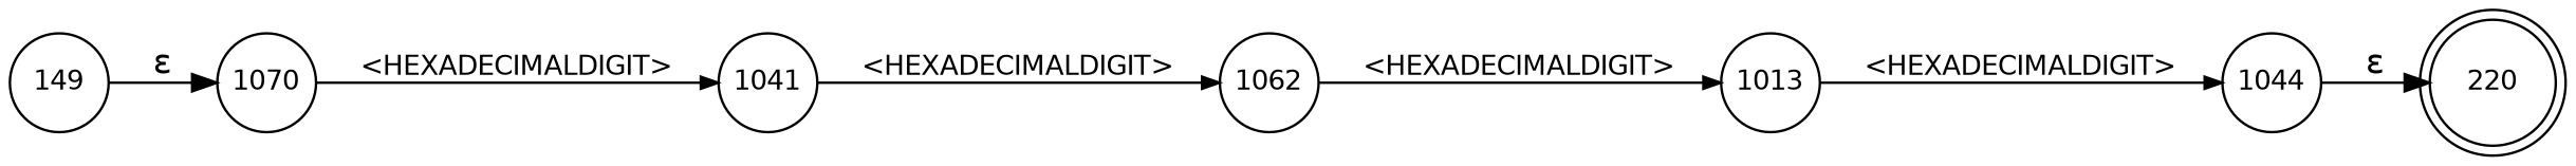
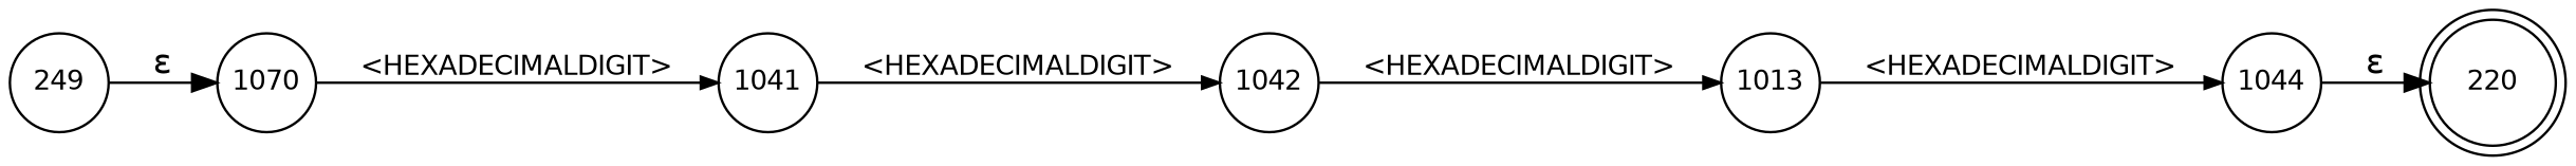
  digraph {
    fontname="DejaVu Sans"
    rankdir=LR
    node [fixedsize=true fontname="DejaVu Sans" fontsize=11 shape=circle peripheries=1]
    edge [arrowhead=normal arrowsize=.7 fontname="DejaVu Sans" fontsize=11]
    n1 [label=220 shape=doublecircle width=.6 peripheries=""]
    n2 [label=1070 width=.55]
    n3 [label=1041 width=.55]
-   n4 [label=1062 width=.55]
+   n4 [label=1042 width=.55]
    n5 [label=1013 width=.55]
    n6 [label=1044 width=.55]
-   n7 [label=149 width=.55]
+   n7 [label=249 width=.55]
    n2 -> n3 [label="<HEXADECIMALDIGIT>"]
    n3 -> n4 [label="<HEXADECIMALDIGIT>"]
    n4 -> n5 [label="<HEXADECIMALDIGIT>"]
    n5 -> n6 [label="<HEXADECIMALDIGIT>"]
    n6 -> n1 [label="&epsilon;" arrowhead="" arrowsize="" fontsize=""]
    n7 -> n2 [label="&epsilon;" arrowhead="" arrowsize="" fontsize=""]
  }
